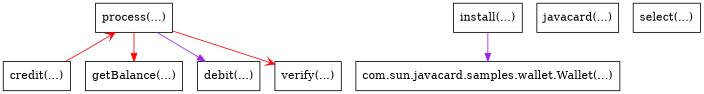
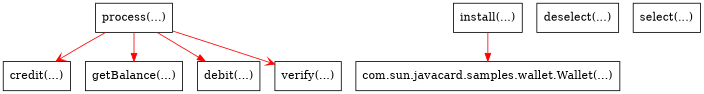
  digraph {
    node [shape=rectangle]
    edge [arrowhead=normal color=red]
    n1 [label="process(...)"]
    n2 [label="credit(...)"]
    n3 [label="getBalance(...)"]
    n4 [label="debit(...)"]
    n5 [label="verify(...)"]
    n6 [label="install(...)"]
    n7 [label="com.sun.javacard.samples.wallet.Wallet(...)"]
-   n8 [label="javacard(...)"]
+   n8 [label="deselect(...)"]
    n9 [label="select(...)"]
-   n2 -> n1 [arrowhead=vee]
+   n1 -> n2 [arrowhead=vee]
    n1 -> n3
-   n1 -> n4 [color=purple]
+   n1 -> n4
    n1 -> n5 [arrowhead=vee]
-   n6 -> n7 [color=purple]
+   n6 -> n7
  }
